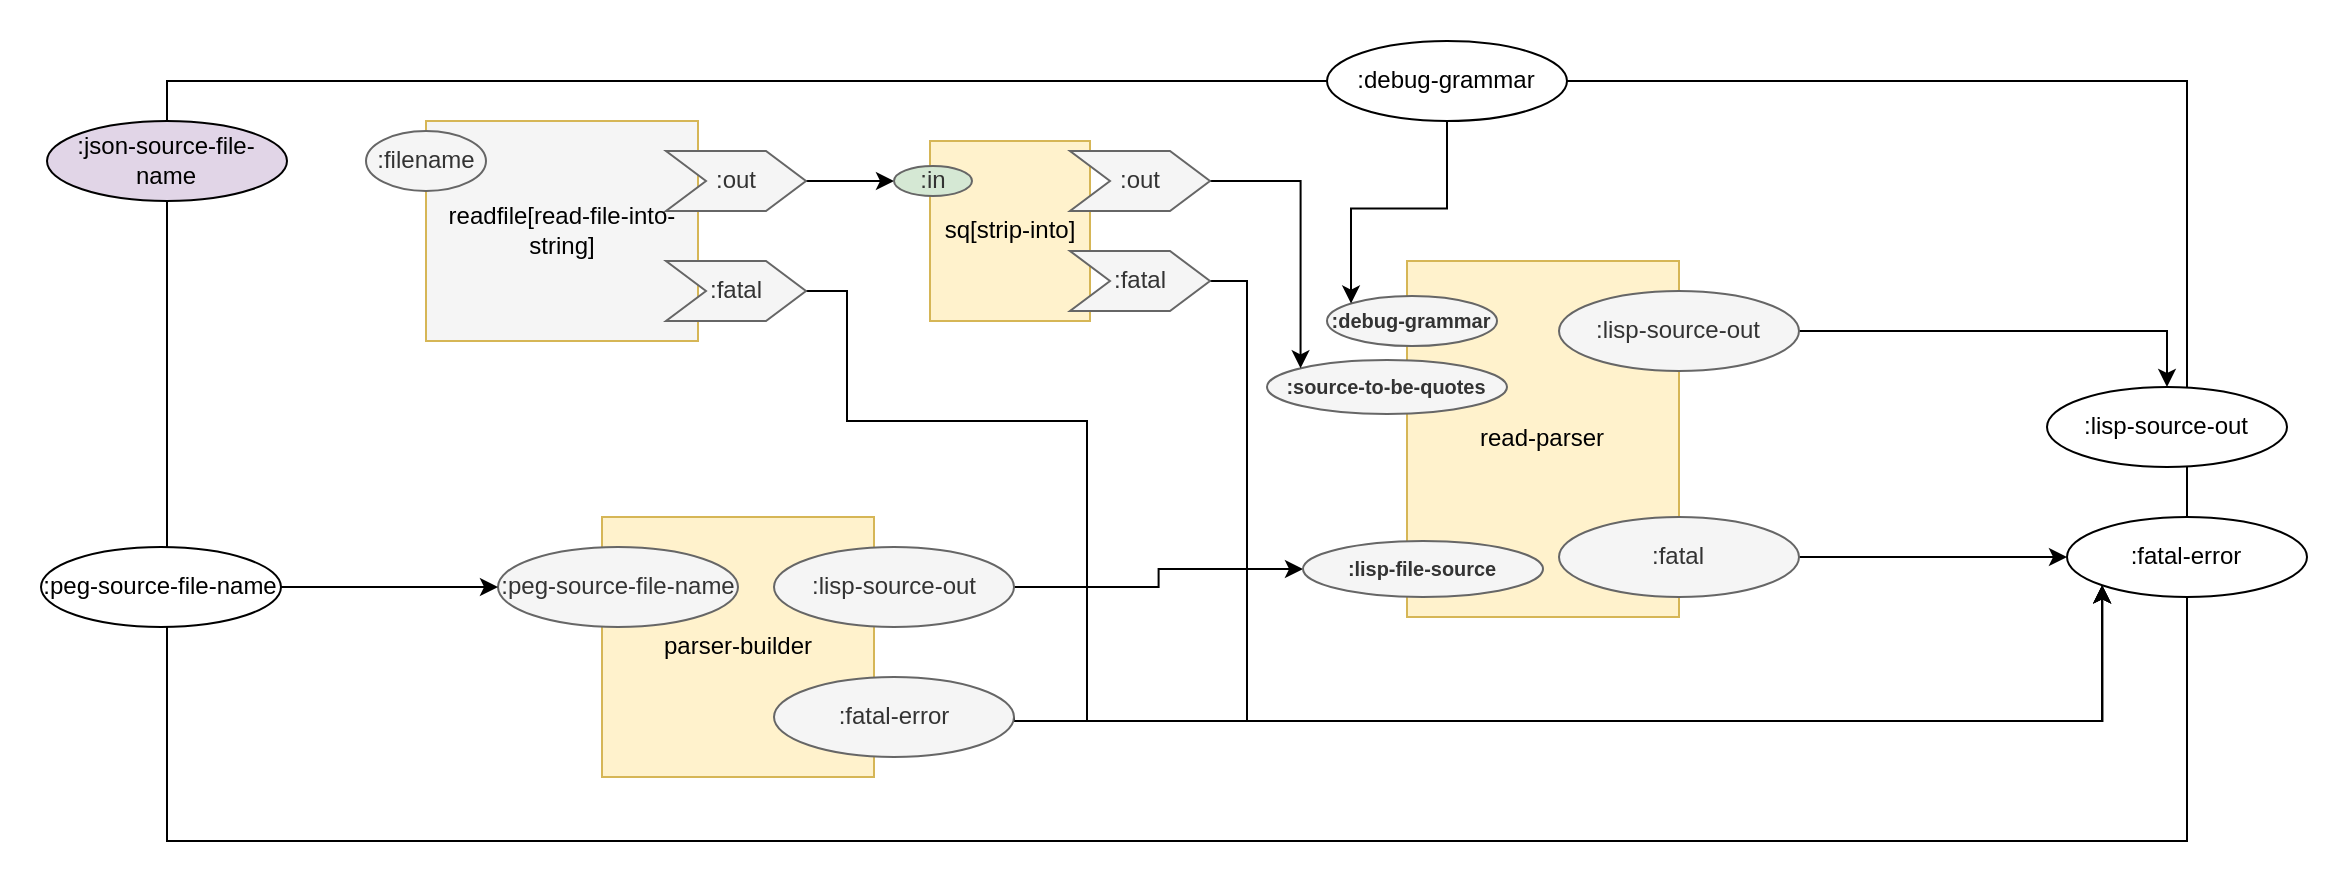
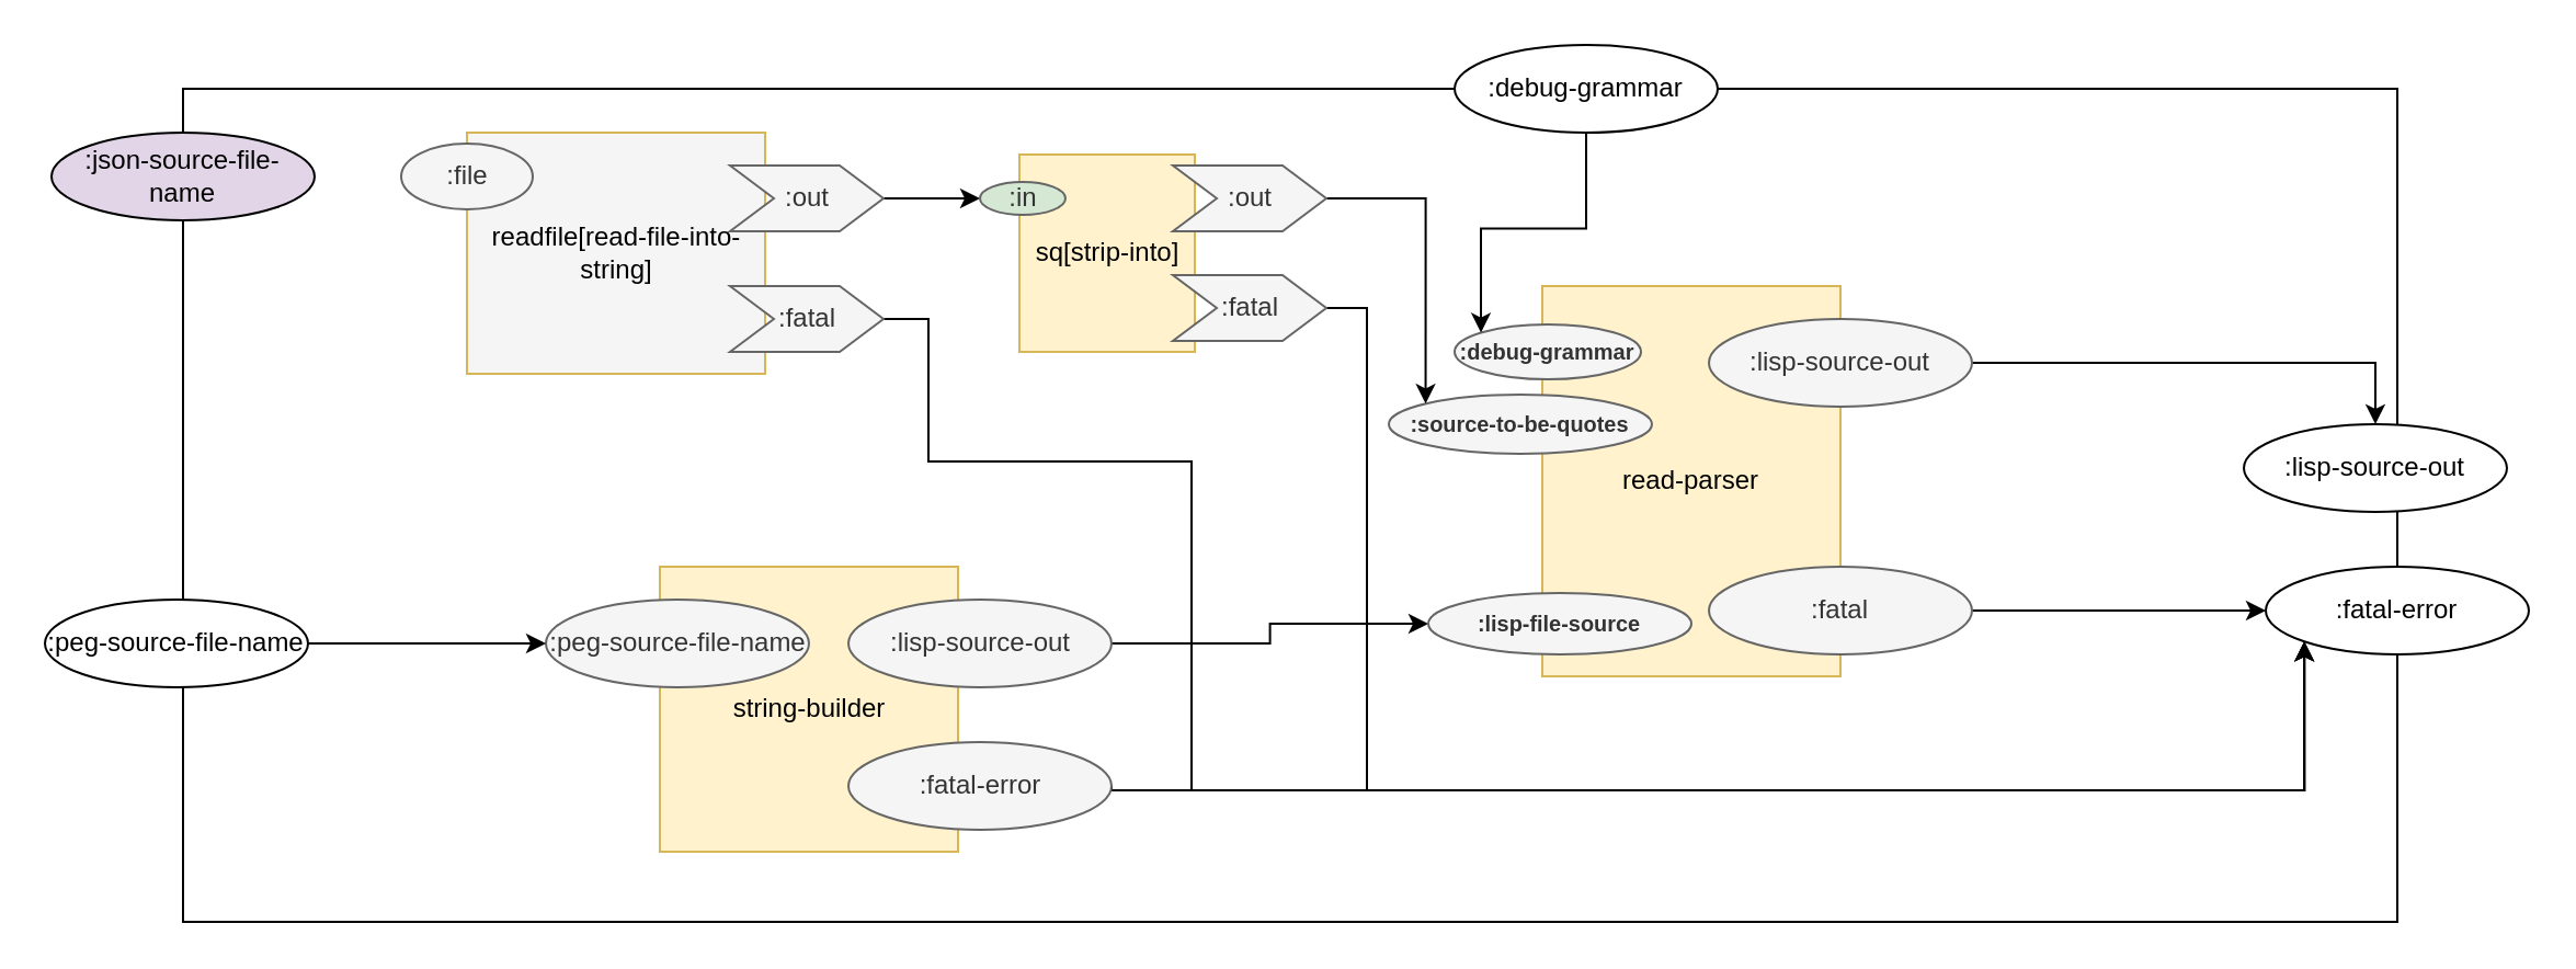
  <mxCell id="0" />
  <mxCell id="1" parent="0" />
  <mxCell id="2" value="" style="rounded=0;whiteSpace=wrap;html=1;fillColor=none;" parent="1" vertex="1"><mxGeometry x="83" y="40" width="1010" height="380" as="geometry" /></mxCell>
- <mxCell id="3" value="parser-builder" style="rounded=0;whiteSpace=wrap;html=1;fillColor=#fff2cc;strokeColor=#d6b656;" parent="1" vertex="1"><mxGeometry x="300.5" y="258" width="136" height="130" as="geometry" /></mxCell>
+ <mxCell id="3" value="string-builder" style="rounded=0;whiteSpace=wrap;html=1;fillColor=#fff2cc;strokeColor=#d6b656;" parent="1" vertex="1"><mxGeometry x="300.5" y="258" width="136" height="130" as="geometry" /></mxCell>
  <mxCell id="4" value=":peg-source-file-name" style="ellipse;whiteSpace=wrap;html=1;fillColor=#f5f5f5;strokeColor=#666666;fontColor=#333333;" parent="1" vertex="1"><mxGeometry x="248.5" y="273" width="120" height="40" as="geometry" /></mxCell>
  <mxCell id="5" style="edgeStyle=orthogonalEdgeStyle;rounded=0;orthogonalLoop=1;jettySize=auto;html=1;exitX=1;exitY=0.5;exitDx=0;exitDy=0;entryX=0;entryY=0.5;entryDx=0;entryDy=0;" edge="1" parent="1" source="6" target="13"><mxGeometry relative="1" as="geometry" /></mxCell>
  <mxCell id="6" value=":lisp-source-out" style="ellipse;whiteSpace=wrap;html=1;fillColor=#f5f5f5;strokeColor=#666666;fontColor=#333333;" parent="1" vertex="1"><mxGeometry x="386.5" y="273" width="120" height="40" as="geometry" /></mxCell>
  <mxCell id="7" style="edgeStyle=orthogonalEdgeStyle;rounded=0;orthogonalLoop=1;jettySize=auto;html=0;exitX=1;exitY=0.5;exitDx=0;exitDy=0;entryX=0;entryY=1;entryDx=0;entryDy=0;" parent="1" source="8" target="17" edge="1"><mxGeometry relative="1" as="geometry"><Array as="points"><mxPoint x="507" y="360" /><mxPoint x="1051" y="360" /></Array></mxGeometry></mxCell>
  <mxCell id="8" value=":fatal-error" style="ellipse;whiteSpace=wrap;html=1;fillColor=#f5f5f5;strokeColor=#666666;fontColor=#333333;" parent="1" vertex="1"><mxGeometry x="386.5" y="338" width="120" height="40" as="geometry" /></mxCell>
  <mxCell id="9" style="edgeStyle=orthogonalEdgeStyle;rounded=0;orthogonalLoop=1;jettySize=auto;html=0;exitX=1;exitY=0.5;exitDx=0;exitDy=0;entryX=0;entryY=0.5;entryDx=0;entryDy=0;" parent="1" source="10" target="4" edge="1"><mxGeometry relative="1" as="geometry" /></mxCell>
  <mxCell id="10" value=":peg-source-file-name" style="ellipse;whiteSpace=wrap;html=1;" parent="1" vertex="1"><mxGeometry x="20" y="273" width="120" height="40" as="geometry" /></mxCell>
  <mxCell id="11" value=":json-source-file-name" style="ellipse;whiteSpace=wrap;html=1;fillColor=#e1d5e7;" parent="1" vertex="1"><mxGeometry x="23" y="60" width="120" height="40" as="geometry" /></mxCell>
  <mxCell id="12" value="read-parser" style="rounded=0;whiteSpace=wrap;html=1;fillColor=#fff2cc;strokeColor=#d6b656;" parent="1" vertex="1"><mxGeometry x="703" y="130" width="136" height="178" as="geometry" /></mxCell>
  <mxCell id="13" value="&lt;h5&gt;:lisp-file-source&lt;/h5&gt;" style="ellipse;whiteSpace=wrap;html=1;fillColor=#f5f5f5;strokeColor=#666666;fontColor=#333333;" parent="1" vertex="1"><mxGeometry x="651" y="270" width="120" height="28" as="geometry" /></mxCell>
  <mxCell id="14" value="&lt;h5&gt;:source-to-be-quotes&lt;/h5&gt;" style="ellipse;whiteSpace=wrap;html=1;fillColor=#f5f5f5;strokeColor=#666666;fontColor=#333333;" parent="1" vertex="1"><mxGeometry x="633" y="179.5" width="120" height="27" as="geometry" /></mxCell>
  <mxCell id="15" style="edgeStyle=orthogonalEdgeStyle;rounded=0;orthogonalLoop=1;jettySize=auto;html=0;exitX=1;exitY=0.5;exitDx=0;exitDy=0;" parent="1" source="16" target="17" edge="1"><mxGeometry relative="1" as="geometry" /></mxCell>
  <mxCell id="16" value=":fatal" style="ellipse;whiteSpace=wrap;html=1;fillColor=#f5f5f5;strokeColor=#666666;fontColor=#333333;" parent="1" vertex="1"><mxGeometry x="779" y="258" width="120" height="40" as="geometry" /></mxCell>
  <mxCell id="17" value=":fatal-error" style="ellipse;whiteSpace=wrap;html=1;" parent="1" vertex="1"><mxGeometry x="1033" y="258" width="120" height="40" as="geometry" /></mxCell>
  <mxCell id="18" style="edgeStyle=orthogonalEdgeStyle;rounded=0;orthogonalLoop=1;jettySize=auto;html=0;exitX=1;exitY=0.5;exitDx=0;exitDy=0;" parent="1" source="19" target="20" edge="1"><mxGeometry relative="1" as="geometry" /></mxCell>
  <mxCell id="19" value=":lisp-source-out" style="ellipse;whiteSpace=wrap;html=1;fillColor=#f5f5f5;strokeColor=#666666;fontColor=#333333;" parent="1" vertex="1"><mxGeometry x="779" y="145" width="120" height="40" as="geometry" /></mxCell>
  <mxCell id="20" value=":lisp-source-out" style="ellipse;whiteSpace=wrap;html=1;" parent="1" vertex="1"><mxGeometry x="1023" y="193" width="120" height="40" as="geometry" /></mxCell>
  <mxCell id="21" value="readfile[read-file-into-string]" style="rounded=0;whiteSpace=wrap;html=1;fillColor=#f5f5f5;strokeColor=#d6b656;" vertex="1" parent="1"><mxGeometry x="212.5" y="60" width="136" height="110" as="geometry" /></mxCell>
- <mxCell id="22" value=":filename" style="ellipse;whiteSpace=wrap;html=1;fillColor=#f5f5f5;strokeColor=#666666;fontColor=#333333;" vertex="1" parent="1"><mxGeometry x="182.5" y="65" width="60" height="30" as="geometry" /></mxCell>
+ <mxCell id="22" value=":file" style="ellipse;whiteSpace=wrap;html=1;fillColor=#f5f5f5;strokeColor=#666666;fontColor=#333333;" vertex="1" parent="1"><mxGeometry x="182.5" y="65" width="60" height="30" as="geometry" /></mxCell>
  <mxCell id="23" style="edgeStyle=orthogonalEdgeStyle;rounded=0;orthogonalLoop=1;jettySize=auto;html=0;exitX=1;exitY=0.5;exitDx=0;exitDy=0;entryX=0;entryY=0.5;entryDx=0;entryDy=0;" edge="1" parent="1" source="24" target="28"><mxGeometry relative="1" as="geometry" /></mxCell>
  <mxCell id="24" value=":out" style="shape=step;perimeter=stepPerimeter;whiteSpace=wrap;html=1;fixedSize=1;fillColor=#f5f5f5;strokeColor=#666666;fontColor=#333333;" vertex="1" parent="1"><mxGeometry x="332.5" y="75" width="70" height="30" as="geometry" /></mxCell>
  <mxCell id="25" style="edgeStyle=orthogonalEdgeStyle;rounded=0;orthogonalLoop=1;jettySize=auto;html=1;exitX=1;exitY=0.5;exitDx=0;exitDy=0;entryX=0;entryY=1;entryDx=0;entryDy=0;" edge="1" parent="1" source="26" target="17"><mxGeometry relative="1" as="geometry"><Array as="points"><mxPoint x="423" y="145" /><mxPoint x="423" y="210" /><mxPoint x="543" y="210" /><mxPoint x="543" y="360" /><mxPoint x="1051" y="360" /></Array></mxGeometry></mxCell>
  <mxCell id="26" value=":fatal" style="shape=step;perimeter=stepPerimeter;whiteSpace=wrap;html=1;fixedSize=1;fillColor=#f5f5f5;strokeColor=#666666;fontColor=#333333;" vertex="1" parent="1"><mxGeometry x="332.5" y="130" width="70" height="30" as="geometry" /></mxCell>
  <mxCell id="27" value="sq[strip-into]" style="rounded=0;whiteSpace=wrap;html=1;fillColor=#fff2cc;strokeColor=#d6b656;" vertex="1" parent="1"><mxGeometry x="464.5" y="70" width="80" height="90" as="geometry" /></mxCell>
  <mxCell id="28" value=":in" style="ellipse;whiteSpace=wrap;html=1;fillColor=#d5e8d4;strokeColor=#666666;fontColor=#333333;" vertex="1" parent="1"><mxGeometry x="446.5" y="82.5" width="39" height="15" as="geometry" /></mxCell>
  <mxCell id="29" style="edgeStyle=orthogonalEdgeStyle;rounded=0;orthogonalLoop=1;jettySize=auto;html=1;exitX=1;exitY=0.5;exitDx=0;exitDy=0;entryX=0;entryY=0;entryDx=0;entryDy=0;" edge="1" parent="1" source="30" target="14"><mxGeometry relative="1" as="geometry" /></mxCell>
  <mxCell id="30" value=":out" style="shape=step;perimeter=stepPerimeter;whiteSpace=wrap;html=1;fixedSize=1;fillColor=#f5f5f5;strokeColor=#666666;fontColor=#333333;" vertex="1" parent="1"><mxGeometry x="534.5" y="75" width="70" height="30" as="geometry" /></mxCell>
  <mxCell id="31" style="edgeStyle=orthogonalEdgeStyle;rounded=0;orthogonalLoop=1;jettySize=auto;html=1;exitX=1;exitY=0.5;exitDx=0;exitDy=0;entryX=0;entryY=1;entryDx=0;entryDy=0;" edge="1" parent="1" source="32" target="17"><mxGeometry relative="1" as="geometry"><Array as="points"><mxPoint x="623" y="140" /><mxPoint x="623" y="360" /><mxPoint x="1051" y="360" /></Array></mxGeometry></mxCell>
  <mxCell id="32" value=":fatal" style="shape=step;perimeter=stepPerimeter;whiteSpace=wrap;html=1;fixedSize=1;fillColor=#f5f5f5;strokeColor=#666666;fontColor=#333333;" vertex="1" parent="1"><mxGeometry x="534.5" y="125" width="70" height="30" as="geometry" /></mxCell>
  <mxCell id="33" value="&lt;h6 style=&quot;font-size: 10px;&quot;&gt;:debug-grammar&lt;/h6&gt;" style="ellipse;whiteSpace=wrap;html=1;fillColor=#f5f5f5;strokeColor=#666666;fontColor=#333333;fontSize=10;fontStyle=0" vertex="1" parent="1"><mxGeometry x="663" y="147.5" width="85" height="25" as="geometry" /></mxCell>
  <mxCell id="34" style="edgeStyle=orthogonalEdgeStyle;rounded=0;orthogonalLoop=1;jettySize=auto;html=1;exitX=0.5;exitY=1;exitDx=0;exitDy=0;entryX=0;entryY=0;entryDx=0;entryDy=0;" edge="1" parent="1" source="35" target="33"><mxGeometry relative="1" as="geometry" /></mxCell>
  <mxCell id="35" value=":debug-grammar" style="ellipse;whiteSpace=wrap;html=1;" vertex="1" parent="1"><mxGeometry x="663" y="20" width="120" height="40" as="geometry" /></mxCell>
